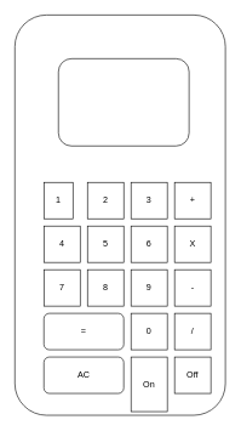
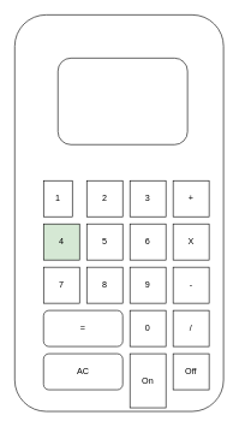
  <mxCell id="0" />
  <mxCell id="1" parent="0" />
  <mxCell id="2" value="" style="rounded=1;whiteSpace=wrap;html=1;direction=south;" parent="1" vertex="1"><mxGeometry x="20" y="20" width="290" height="550" as="geometry" /></mxCell>
  <mxCell id="3" value="" style="rounded=1;whiteSpace=wrap;html=1;" parent="1" vertex="1"><mxGeometry x="80" y="80" width="180" height="120" as="geometry" /></mxCell>
  <mxCell id="4" value="1" style="whiteSpace=wrap;html=1;aspect=fixed;" parent="1" vertex="1"><mxGeometry x="60" y="250" width="40" height="50" as="geometry" /></mxCell>
  <mxCell id="5" value="2" style="whiteSpace=wrap;html=1;aspect=fixed;" vertex="1" parent="1"><mxGeometry x="120" y="250" width="50" height="50" as="geometry" /></mxCell>
  <mxCell id="6" value="3" style="whiteSpace=wrap;html=1;aspect=fixed;" vertex="1" parent="1"><mxGeometry x="180" y="250" width="50" height="50" as="geometry" /></mxCell>
  <mxCell id="7" value="+" style="whiteSpace=wrap;html=1;aspect=fixed;" vertex="1" parent="1"><mxGeometry x="240" y="250" width="50" height="50" as="geometry" /></mxCell>
- <mxCell id="8" value="4" style="whiteSpace=wrap;html=1;aspect=fixed;" vertex="1" parent="1"><mxGeometry x="60" y="310" width="50" height="50" as="geometry" /></mxCell>
+ <mxCell id="8" value="4" style="whiteSpace=wrap;html=1;aspect=fixed;fillColor=#d5e8d4;" vertex="1" parent="1"><mxGeometry x="60" y="310" width="50" height="50" as="geometry" /></mxCell>
  <mxCell id="9" value="5" style="whiteSpace=wrap;html=1;aspect=fixed;" vertex="1" parent="1"><mxGeometry x="120" y="310" width="50" height="50" as="geometry" /></mxCell>
  <mxCell id="10" value="6" style="whiteSpace=wrap;html=1;aspect=fixed;" vertex="1" parent="1"><mxGeometry x="180" y="310" width="50" height="50" as="geometry" /></mxCell>
  <mxCell id="11" value="X" style="whiteSpace=wrap;html=1;aspect=fixed;" vertex="1" parent="1"><mxGeometry x="240" y="310" width="50" height="50" as="geometry" /></mxCell>
  <mxCell id="12" value="7" style="whiteSpace=wrap;html=1;aspect=fixed;" vertex="1" parent="1"><mxGeometry x="60" y="370" width="50" height="50" as="geometry" /></mxCell>
  <mxCell id="13" value="8" style="whiteSpace=wrap;html=1;aspect=fixed;" vertex="1" parent="1"><mxGeometry x="120" y="370" width="50" height="50" as="geometry" /></mxCell>
  <mxCell id="14" value="9" style="whiteSpace=wrap;html=1;aspect=fixed;" vertex="1" parent="1"><mxGeometry x="180" y="370" width="50" height="50" as="geometry" /></mxCell>
  <mxCell id="15" value="0" style="whiteSpace=wrap;html=1;aspect=fixed;" vertex="1" parent="1"><mxGeometry x="180" y="430" width="50" height="50" as="geometry" /></mxCell>
  <mxCell id="16" value="-" style="whiteSpace=wrap;html=1;aspect=fixed;" vertex="1" parent="1"><mxGeometry x="240" y="370" width="50" height="50" as="geometry" /></mxCell>
  <mxCell id="17" value="/" style="whiteSpace=wrap;html=1;aspect=fixed;" vertex="1" parent="1"><mxGeometry x="240" y="430" width="50" height="50" as="geometry" /></mxCell>
  <mxCell id="18" value="=" style="rounded=1;whiteSpace=wrap;html=1;" vertex="1" parent="1"><mxGeometry x="60" y="430" width="110" height="50" as="geometry" /></mxCell>
  <mxCell id="19" value="AC" style="rounded=1;whiteSpace=wrap;html=1;" vertex="1" parent="1"><mxGeometry x="60" y="490" width="110" height="50" as="geometry" /></mxCell>
  <mxCell id="20" value="On" style="whiteSpace=wrap;html=1;aspect=fixed;" vertex="1" parent="1"><mxGeometry x="180" y="490" width="50" height="75" as="geometry" /></mxCell>
  <mxCell id="21" value="Off" style="whiteSpace=wrap;html=1;aspect=fixed;" vertex="1" parent="1"><mxGeometry x="240" y="490" width="50" height="50" as="geometry" /></mxCell>
